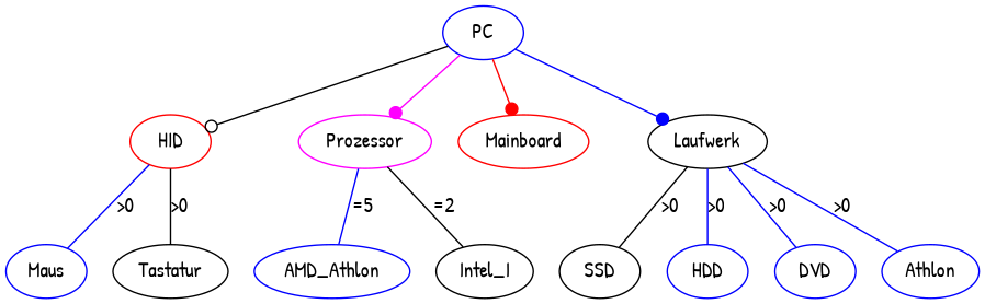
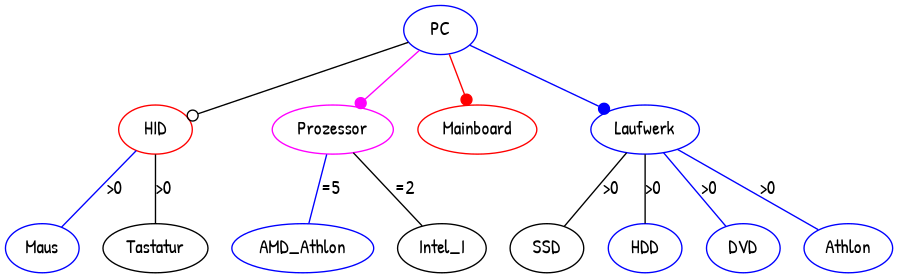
  digraph {
    fontname="Patrick Hand"
    node [color="#0000FF" fontname="Patrick Hand"]
    edge [arrowhead=none fontname="Patrick Hand"]
    HID [color="#FF0000"]
    PC
    Prozessor [color="#FF00FF"]
    Mainboard [color="#FF0000"]
-   Laufwerk [color=black]
+   Laufwerk
    Maus
    Tastatur [color=""]
    AMD_Athlon
    Intel_I [color=""]
    SSD [color=""]
    HDD
    DVD
    n13 [label=Athlon]
    HID -> Maus [color="#0000FF" label=">0"]
    HID -> Tastatur [label=">0"]
    PC -> HID [arrowhead=odot]
    PC -> Prozessor [arrowhead=dot color="#FF00FF"]
    PC -> Mainboard [arrowhead=dot color="#FF0000"]
    PC -> Laufwerk [arrowhead=dot color="#0000FF"]
    Prozessor -> AMD_Athlon [color="#0000FF" label="=5"]
    Prozessor -> Intel_I [label="=2"]
    Laufwerk -> SSD [label=">0"]
-   Laufwerk -> HDD [label=">0" color="#0000FF"]
+   Laufwerk -> HDD [label=">0"]
    Laufwerk -> DVD [color="#0000FF" label=">0"]
    Laufwerk -> n13 [color="#0000FF" label=">0"]
  }
